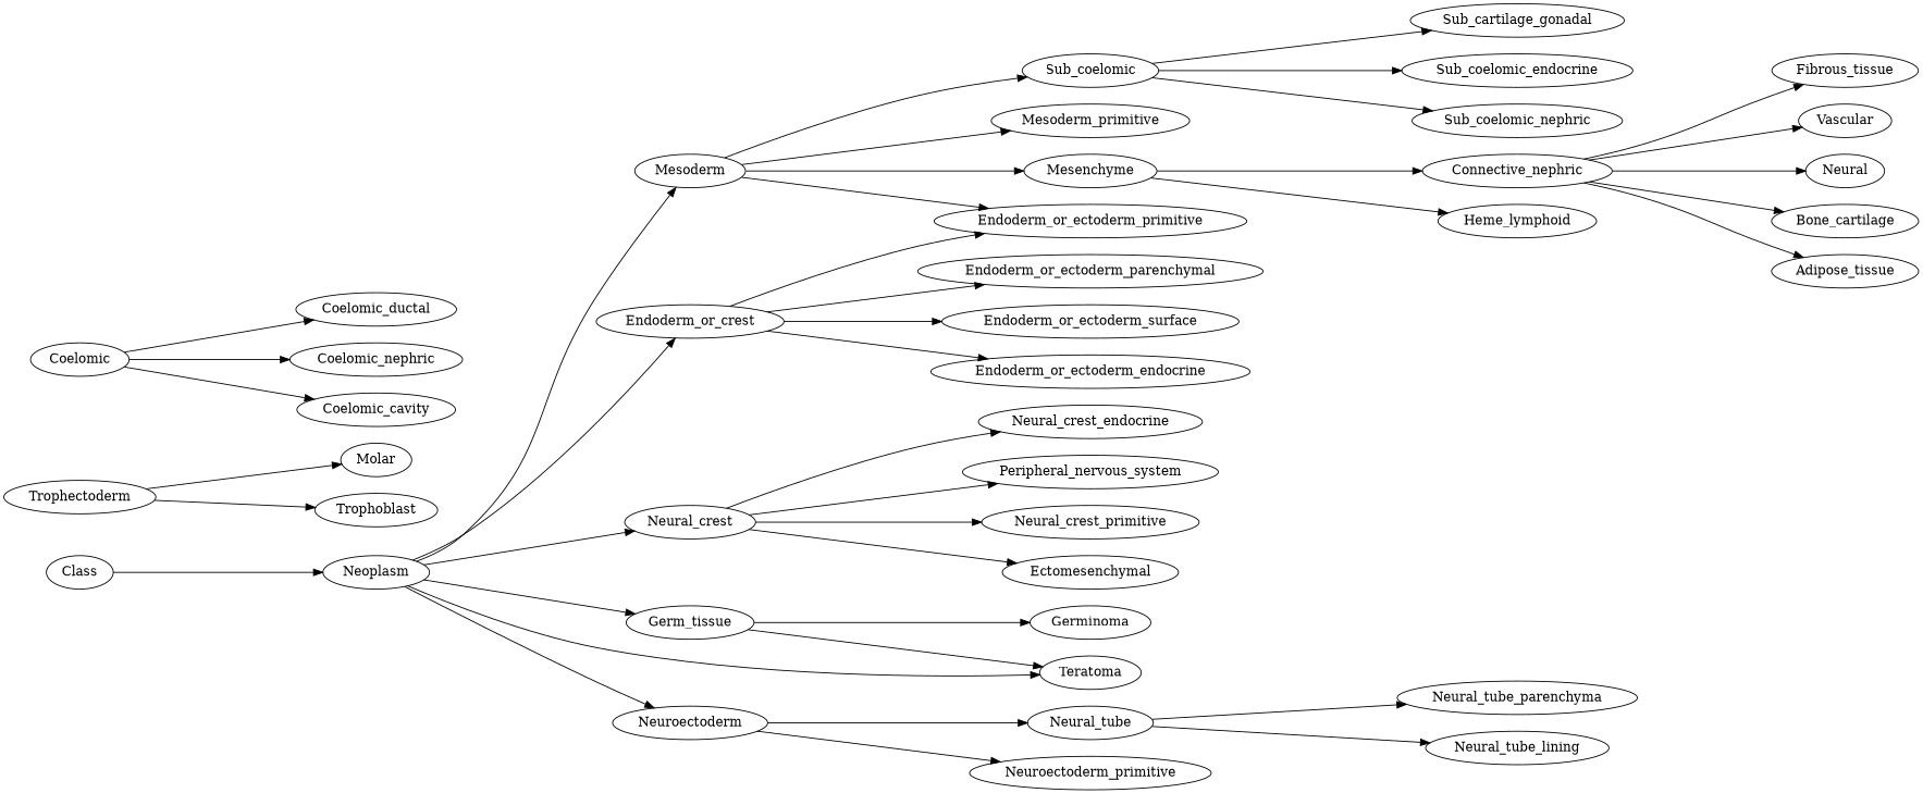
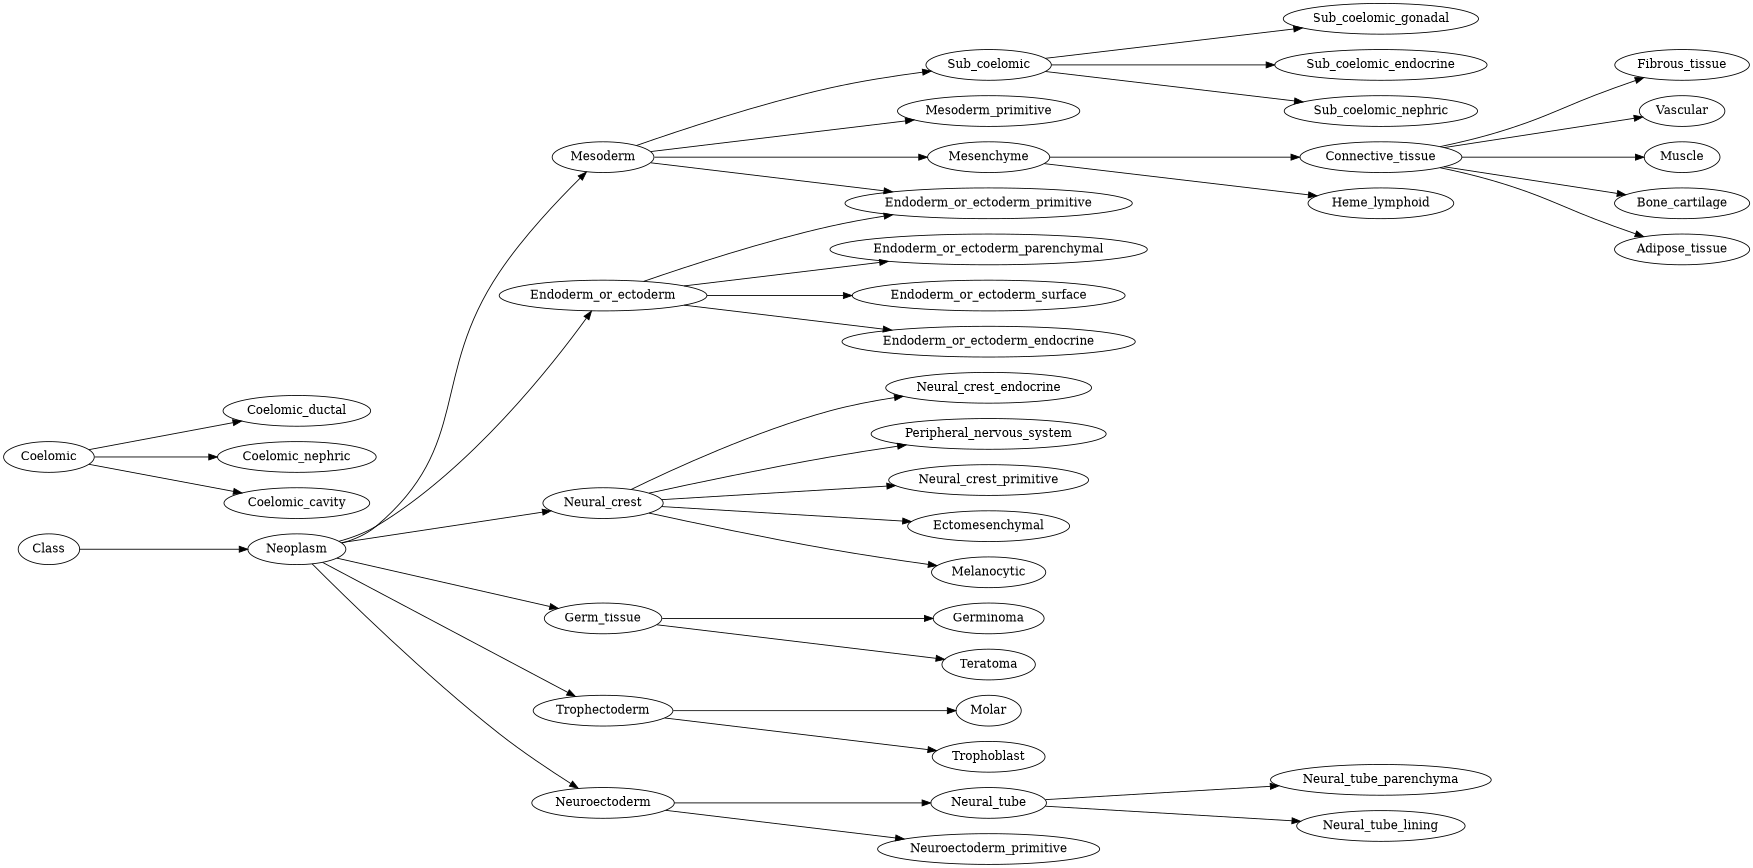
  digraph {
    rankdir=LR
    ranksep=2.00
    Class
    Neoplasm
    Mesoderm
-   Endoderm_or_ectoderm [label=Endoderm_or_crest]
+   Endoderm_or_ectoderm
    Neural_crest
    n6 [label=Germ_tissue]
    Trophectoderm
    Neuroectoderm
    Sub_coelomic
    Mesoderm_primitive
    Mesenchyme
    Endoderm_or_ectoderm_primitive
    Endoderm_or_ectoderm_parenchymal
    Endoderm_or_ectoderm_surface
    Endoderm_or_ectoderm_endocrine
    Neural_crest_endocrine
    Peripheral_nervous_system
    Neural_crest_primitive
    Ectomesenchymal
+   Melanocytic
    Germinoma
    Teratoma
    Molar
    Trophoblast
    Neural_tube
    Neuroectoderm_primitive
    Neural_tube_parenchyma
    Neural_tube_lining
-   Sub_coelomic_gonadal [label=Sub_cartilage_gonadal]
+   Sub_coelomic_gonadal
    Sub_coelomic_endocrine
    Sub_coelomic_nephric
    Coelomic
    Coelomic_ductal
    n34 [label=Coelomic_nephric]
    Coelomic_cavity
-   Connective_tissue [label=Connective_nephric]
+   Connective_tissue
    Heme_lymphoid
    Fibrous_tissue
    Vascular
-   Muscle [label=Neural]
+   Muscle
    Bone_cartilage
    Adipose_tissue
    Class -> Neoplasm
    Neoplasm -> Mesoderm
    Neoplasm -> Endoderm_or_ectoderm
    Neoplasm -> Neural_crest
    Neoplasm -> n6
-   Neoplasm -> Teratoma
+   Neoplasm -> Trophectoderm
    Neoplasm -> Neuroectoderm
    Mesoderm -> Sub_coelomic
    Mesoderm -> Mesoderm_primitive
    Mesoderm -> Mesenchyme
    Mesoderm -> Endoderm_or_ectoderm_primitive
    Endoderm_or_ectoderm -> Endoderm_or_ectoderm_primitive
    Endoderm_or_ectoderm -> Endoderm_or_ectoderm_parenchymal
    Endoderm_or_ectoderm -> Endoderm_or_ectoderm_surface
    Endoderm_or_ectoderm -> Endoderm_or_ectoderm_endocrine
    Neural_crest -> Neural_crest_endocrine
    Neural_crest -> Peripheral_nervous_system
    Neural_crest -> Neural_crest_primitive
    Neural_crest -> Ectomesenchymal
+   Neural_crest -> Melanocytic
    n6 -> Germinoma
    n6 -> Teratoma
    Trophectoderm -> Molar
    Trophectoderm -> Trophoblast
    Neuroectoderm -> Neural_tube
    Neuroectoderm -> Neuroectoderm_primitive
    Sub_coelomic -> Sub_coelomic_gonadal
    Sub_coelomic -> Sub_coelomic_endocrine
    Sub_coelomic -> Sub_coelomic_nephric
    Mesenchyme -> Connective_tissue
    Mesenchyme -> Heme_lymphoid
    Neural_tube -> Neural_tube_parenchyma
    Neural_tube -> Neural_tube_lining
    Coelomic -> Coelomic_ductal
    Coelomic -> n34
    Coelomic -> Coelomic_cavity
    Connective_tissue -> Fibrous_tissue
    Connective_tissue -> Vascular
    Connective_tissue -> Muscle
    Connective_tissue -> Bone_cartilage
    Connective_tissue -> Adipose_tissue
  }
